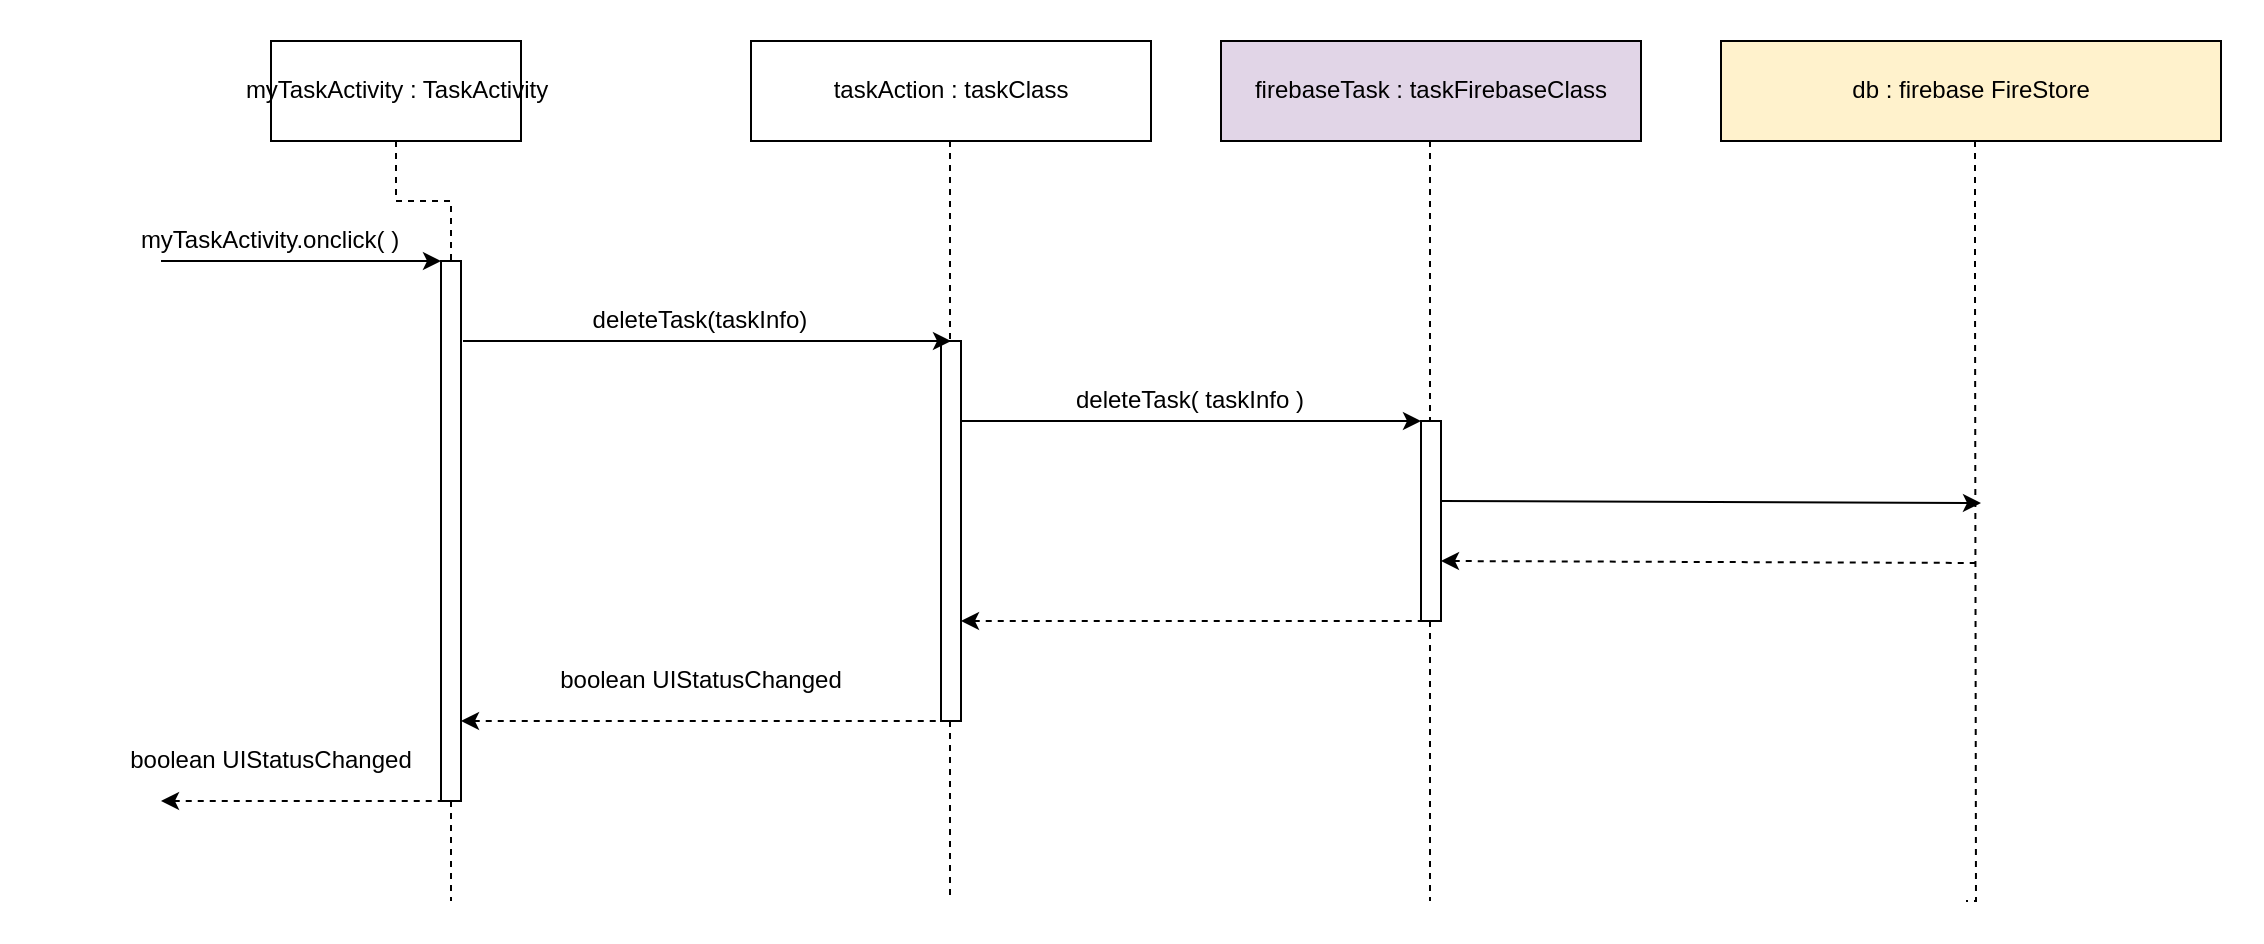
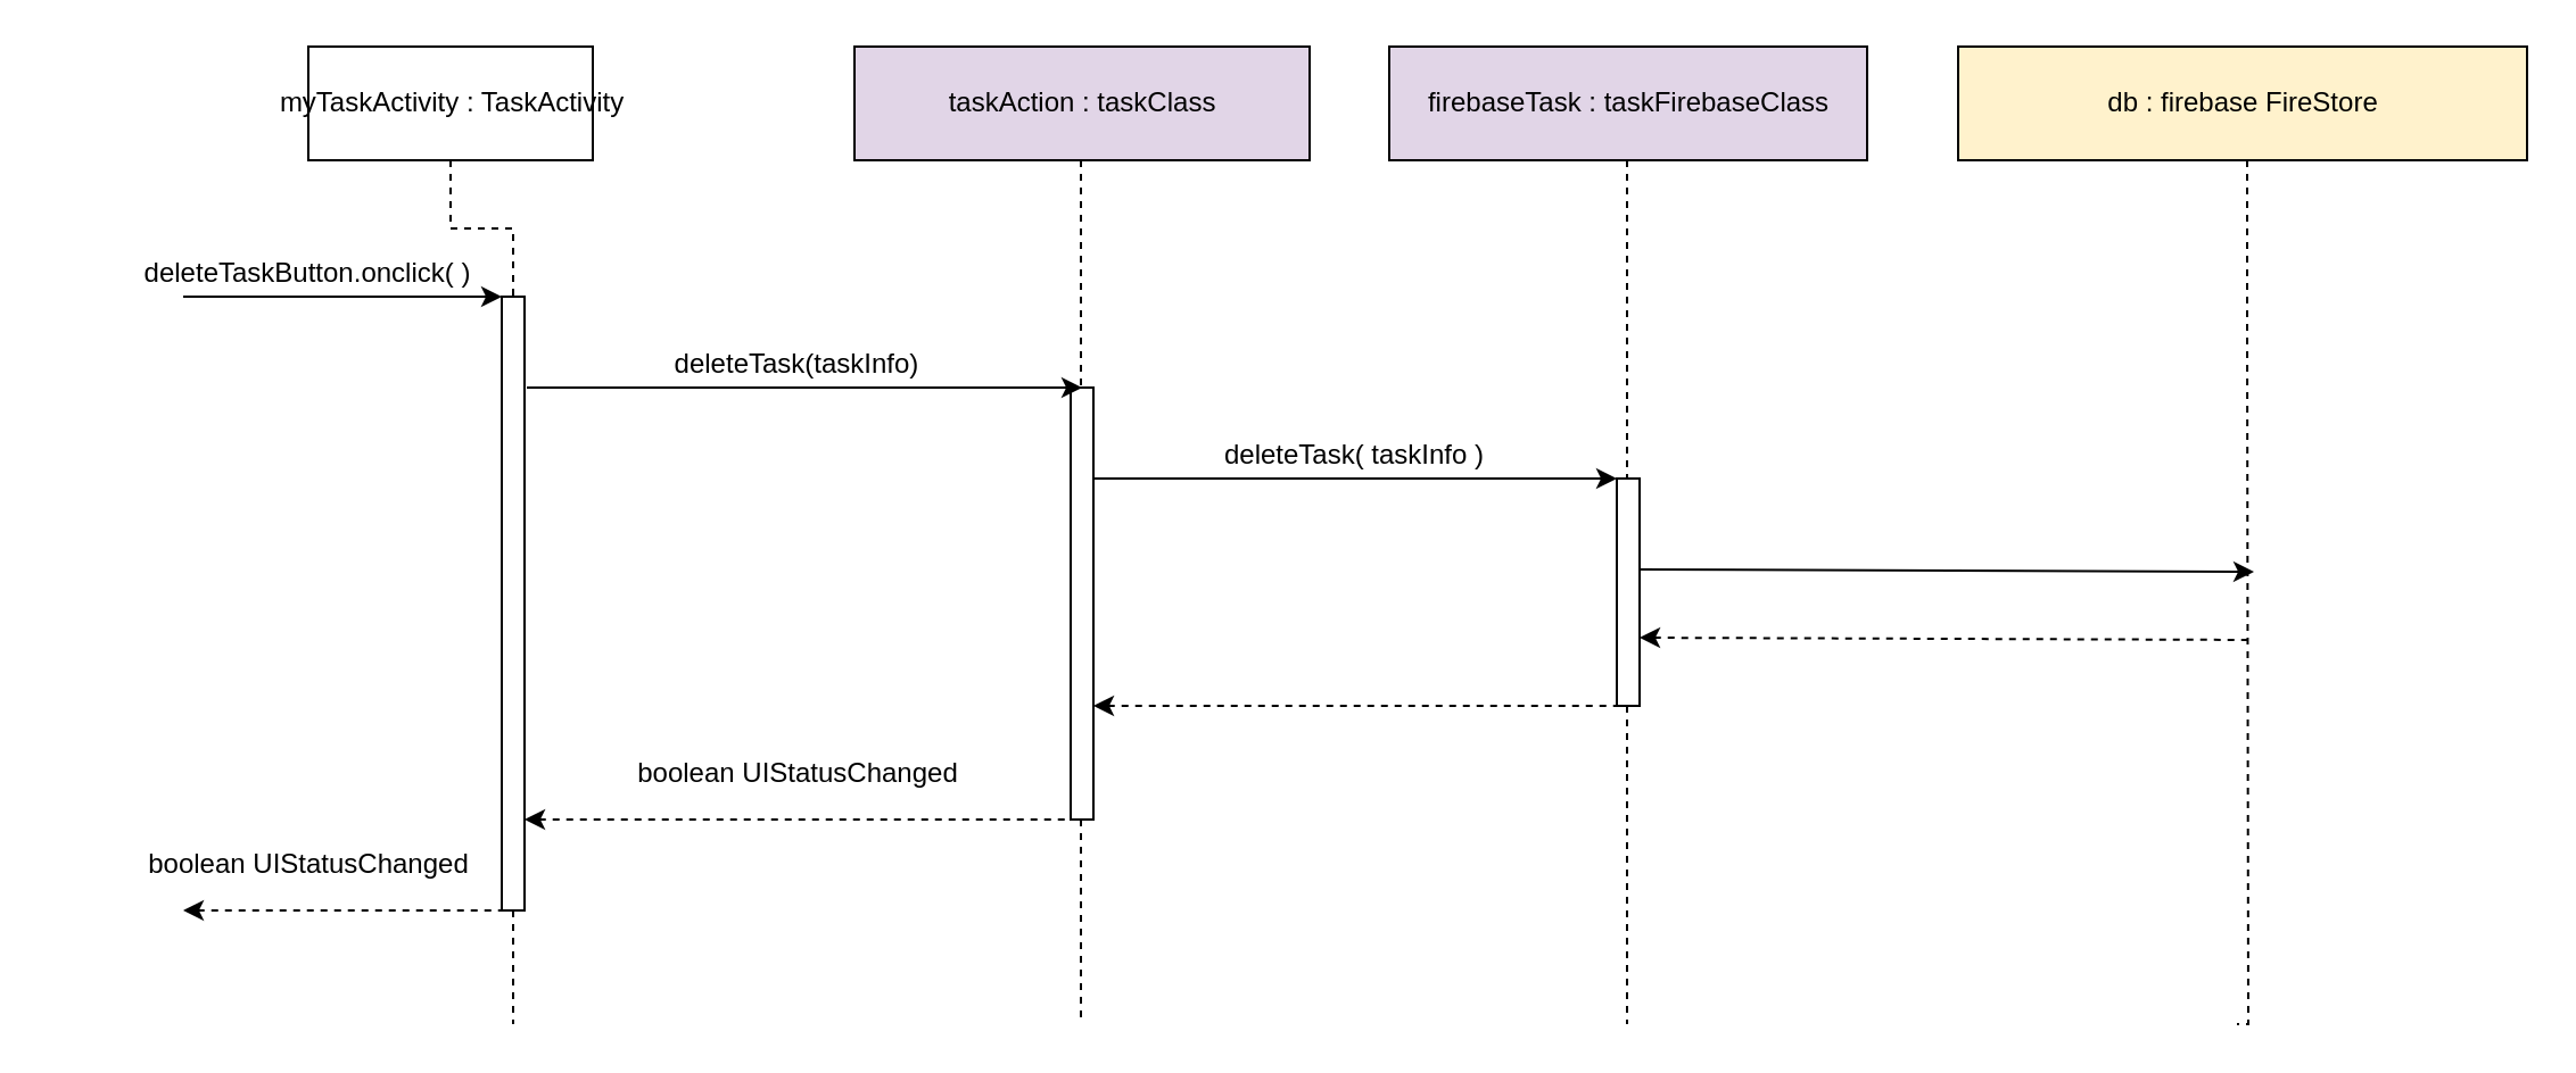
  <mxCell id="0" />
  <mxCell id="1" parent="0" />
  <mxCell id="2" style="edgeStyle=orthogonalEdgeStyle;rounded=0;orthogonalLoop=1;jettySize=auto;html=1;dashed=1;endArrow=none;endFill=0;" parent="1" source="8" edge="1"><mxGeometry relative="1" as="geometry"><mxPoint x="225" y="450" as="targetPoint" /></mxGeometry></mxCell>
  <mxCell id="3" value="myTaskActivity : TaskActivity" style="html=1;" parent="1" vertex="1"><mxGeometry x="135" y="20" width="125" height="50" as="geometry" /></mxCell>
- <mxCell id="4" value="taskAction : taskClass" style="html=1;" parent="1" vertex="1"><mxGeometry x="375" y="20" width="200" height="50" as="geometry" /></mxCell>
+ <mxCell id="4" value="taskAction : taskClass" style="html=1;fillColor=#e1d5e7;" parent="1" vertex="1"><mxGeometry x="375" y="20" width="200" height="50" as="geometry" /></mxCell>
  <mxCell id="5" value="firebaseTask : taskFirebaseClass" style="html=1;fillColor=#e1d5e7;" parent="1" vertex="1"><mxGeometry x="610" y="20" width="210" height="50" as="geometry" /></mxCell>
  <mxCell id="6" style="edgeStyle=orthogonalEdgeStyle;rounded=0;orthogonalLoop=1;jettySize=auto;html=1;dashed=1;endArrow=none;endFill=0;" parent="1" source="10" edge="1"><mxGeometry relative="1" as="geometry"><mxPoint x="474.5" y="450" as="targetPoint" /><mxPoint x="474.5" y="70" as="sourcePoint" /></mxGeometry></mxCell>
  <mxCell id="7" style="edgeStyle=orthogonalEdgeStyle;rounded=0;orthogonalLoop=1;jettySize=auto;html=1;dashed=1;endArrow=none;endFill=0;" parent="1" source="12" edge="1"><mxGeometry relative="1" as="geometry"><mxPoint x="714.5" y="450" as="targetPoint" /><mxPoint x="714.5" y="70" as="sourcePoint" /></mxGeometry></mxCell>
  <mxCell id="8" value="" style="html=1;points=[];perimeter=orthogonalPerimeter;" parent="1" vertex="1"><mxGeometry x="220" y="130" width="10" height="270" as="geometry" /></mxCell>
  <mxCell id="9" style="edgeStyle=orthogonalEdgeStyle;rounded=0;orthogonalLoop=1;jettySize=auto;html=1;dashed=1;endArrow=none;endFill=0;" parent="1" source="3" target="8" edge="1"><mxGeometry relative="1" as="geometry"><mxPoint x="225" y="450" as="targetPoint" /><mxPoint x="225" y="70" as="sourcePoint" /></mxGeometry></mxCell>
  <mxCell id="10" value="" style="html=1;points=[];perimeter=orthogonalPerimeter;" parent="1" vertex="1"><mxGeometry x="470" y="170" width="10" height="190" as="geometry" /></mxCell>
  <mxCell id="11" style="edgeStyle=orthogonalEdgeStyle;rounded=0;orthogonalLoop=1;jettySize=auto;html=1;dashed=1;endArrow=none;endFill=0;" parent="1" target="10" edge="1"><mxGeometry relative="1" as="geometry"><mxPoint x="474.5" y="450" as="targetPoint" /><mxPoint x="474.5" y="70" as="sourcePoint" /><Array as="points"><mxPoint x="475" y="90" /><mxPoint x="475" y="90" /></Array></mxGeometry></mxCell>
  <mxCell id="12" value="" style="html=1;points=[];perimeter=orthogonalPerimeter;" parent="1" vertex="1"><mxGeometry x="710" y="210" width="10" height="100" as="geometry" /></mxCell>
  <mxCell id="13" style="edgeStyle=orthogonalEdgeStyle;rounded=0;orthogonalLoop=1;jettySize=auto;html=1;dashed=1;endArrow=none;endFill=0;" parent="1" target="12" edge="1"><mxGeometry relative="1" as="geometry"><mxPoint x="714.5" y="450" as="targetPoint" /><mxPoint x="714.5" y="70" as="sourcePoint" /><Array as="points"><mxPoint x="715" y="140" /><mxPoint x="715" y="140" /></Array></mxGeometry></mxCell>
  <mxCell id="14" value="" style="endArrow=classic;html=1;" parent="1" edge="1"><mxGeometry width="50" height="50" relative="1" as="geometry"><mxPoint x="231" y="170" as="sourcePoint" /><mxPoint x="475" y="170" as="targetPoint" /><Array as="points" /></mxGeometry></mxCell>
  <mxCell id="15" value="" style="endArrow=classic;html=1;" parent="1" edge="1"><mxGeometry width="50" height="50" relative="1" as="geometry"><mxPoint x="480" y="210" as="sourcePoint" /><mxPoint x="710" y="210" as="targetPoint" /><Array as="points" /></mxGeometry></mxCell>
  <mxCell id="16" value="" style="endArrow=none;html=1;endFill=0;startArrow=classic;startFill=1;dashed=1;" parent="1" edge="1"><mxGeometry width="50" height="50" relative="1" as="geometry"><mxPoint x="480" y="310" as="sourcePoint" /><mxPoint x="710" y="310" as="targetPoint" /><Array as="points" /></mxGeometry></mxCell>
  <mxCell id="17" value="" style="endArrow=none;html=1;startArrow=classic;startFill=1;endFill=0;dashed=1;" parent="1" edge="1"><mxGeometry width="50" height="50" relative="1" as="geometry"><mxPoint x="230" y="360" as="sourcePoint" /><mxPoint x="474" y="360" as="targetPoint" /><Array as="points" /></mxGeometry></mxCell>
  <mxCell id="18" value="" style="endArrow=classic;html=1;" parent="1" edge="1"><mxGeometry width="50" height="50" relative="1" as="geometry"><mxPoint y="130" as="sourcePoint" x="80" /><mxPoint x="220" y="130" as="targetPoint" /><Array as="points" /></mxGeometry></mxCell>
  <mxCell id="19" value="" style="endArrow=none;html=1;endFill=0;startArrow=classic;startFill=1;dashed=1;" parent="1" edge="1"><mxGeometry width="50" height="50" relative="1" as="geometry"><mxPoint y="400" as="sourcePoint" x="80" /><mxPoint x="220" y="400" as="targetPoint" /><Array as="points" /></mxGeometry></mxCell>
- <mxCell id="20" value="myTaskActivity.onclick( )" style="text;html=1;strokeColor=none;fillColor=none;align=center;verticalAlign=middle;whiteSpace=wrap;rounded=0;" parent="1" vertex="1"><mxGeometry x="20" y="110" width="230" height="20" as="geometry" /></mxCell>
+ <mxCell id="20" value="deleteTaskButton.onclick( )" style="text;html=1;strokeColor=none;fillColor=none;align=center;verticalAlign=middle;whiteSpace=wrap;rounded=0;" parent="1" vertex="1"><mxGeometry x="20" y="110" width="230" height="20" as="geometry" /></mxCell>
  <mxCell id="21" value="deleteTask(taskInfo)" style="text;html=1;strokeColor=none;fillColor=none;align=center;verticalAlign=middle;whiteSpace=wrap;rounded=0;" vertex="1" parent="1"><mxGeometry x="280" y="150" width="140" height="20" as="geometry" /></mxCell>
  <mxCell id="22" value="deleteTask( taskInfo )" style="text;html=1;strokeColor=none;fillColor=none;align=center;verticalAlign=middle;whiteSpace=wrap;rounded=0;" vertex="1" parent="1"><mxGeometry x="530" y="190" width="130" height="20" as="geometry" /></mxCell>
  <mxCell id="23" value="" style="endArrow=classic;html=1;" edge="1" parent="1"><mxGeometry width="50" height="50" relative="1" as="geometry"><mxPoint x="720" y="250" as="sourcePoint" /><mxPoint x="990" y="251" as="targetPoint" /></mxGeometry></mxCell>
  <mxCell id="24" value="db : firebase FireStore" style="html=1;fillColor=#fff2cc;" vertex="1" parent="1"><mxGeometry x="860" y="20" width="250" height="50" as="geometry" /></mxCell>
  <mxCell id="25" style="edgeStyle=orthogonalEdgeStyle;rounded=0;orthogonalLoop=1;jettySize=auto;html=1;dashed=1;endArrow=none;endFill=0;" edge="1" parent="1"><mxGeometry relative="1" as="geometry"><mxPoint x="982.5" y="450" as="targetPoint" /><mxPoint x="987" y="70" as="sourcePoint" /><Array as="points"><mxPoint x="987.5" y="140" /><mxPoint x="987.5" y="140" /></Array></mxGeometry></mxCell>
  <mxCell id="26" value="" style="endArrow=none;html=1;endFill=0;startArrow=classic;startFill=1;dashed=1;" edge="1" parent="1"><mxGeometry width="50" height="50" relative="1" as="geometry"><mxPoint x="720" y="280" as="sourcePoint" /><mxPoint x="990" y="281" as="targetPoint" /></mxGeometry></mxCell>
  <mxCell id="27" value="&lt;br&gt;" style="text;html=1;align=center;verticalAlign=middle;resizable=0;points=[];autosize=1;" vertex="1" parent="1"><mxGeometry x="845" y="255" width="20" height="20" as="geometry" /></mxCell>
  <mxCell id="28" value="boolean UIStatusChanged" style="text;html=1;align=center;verticalAlign=middle;resizable=0;points=[];autosize=1;" vertex="1" parent="1"><mxGeometry x="270" y="330" width="160" height="20" as="geometry" /></mxCell>
  <mxCell id="29" value="boolean UIStatusChanged" style="text;html=1;align=center;verticalAlign=middle;resizable=0;points=[];autosize=1;" vertex="1" parent="1"><mxGeometry x="55" y="370" width="160" height="20" as="geometry" /></mxCell>
